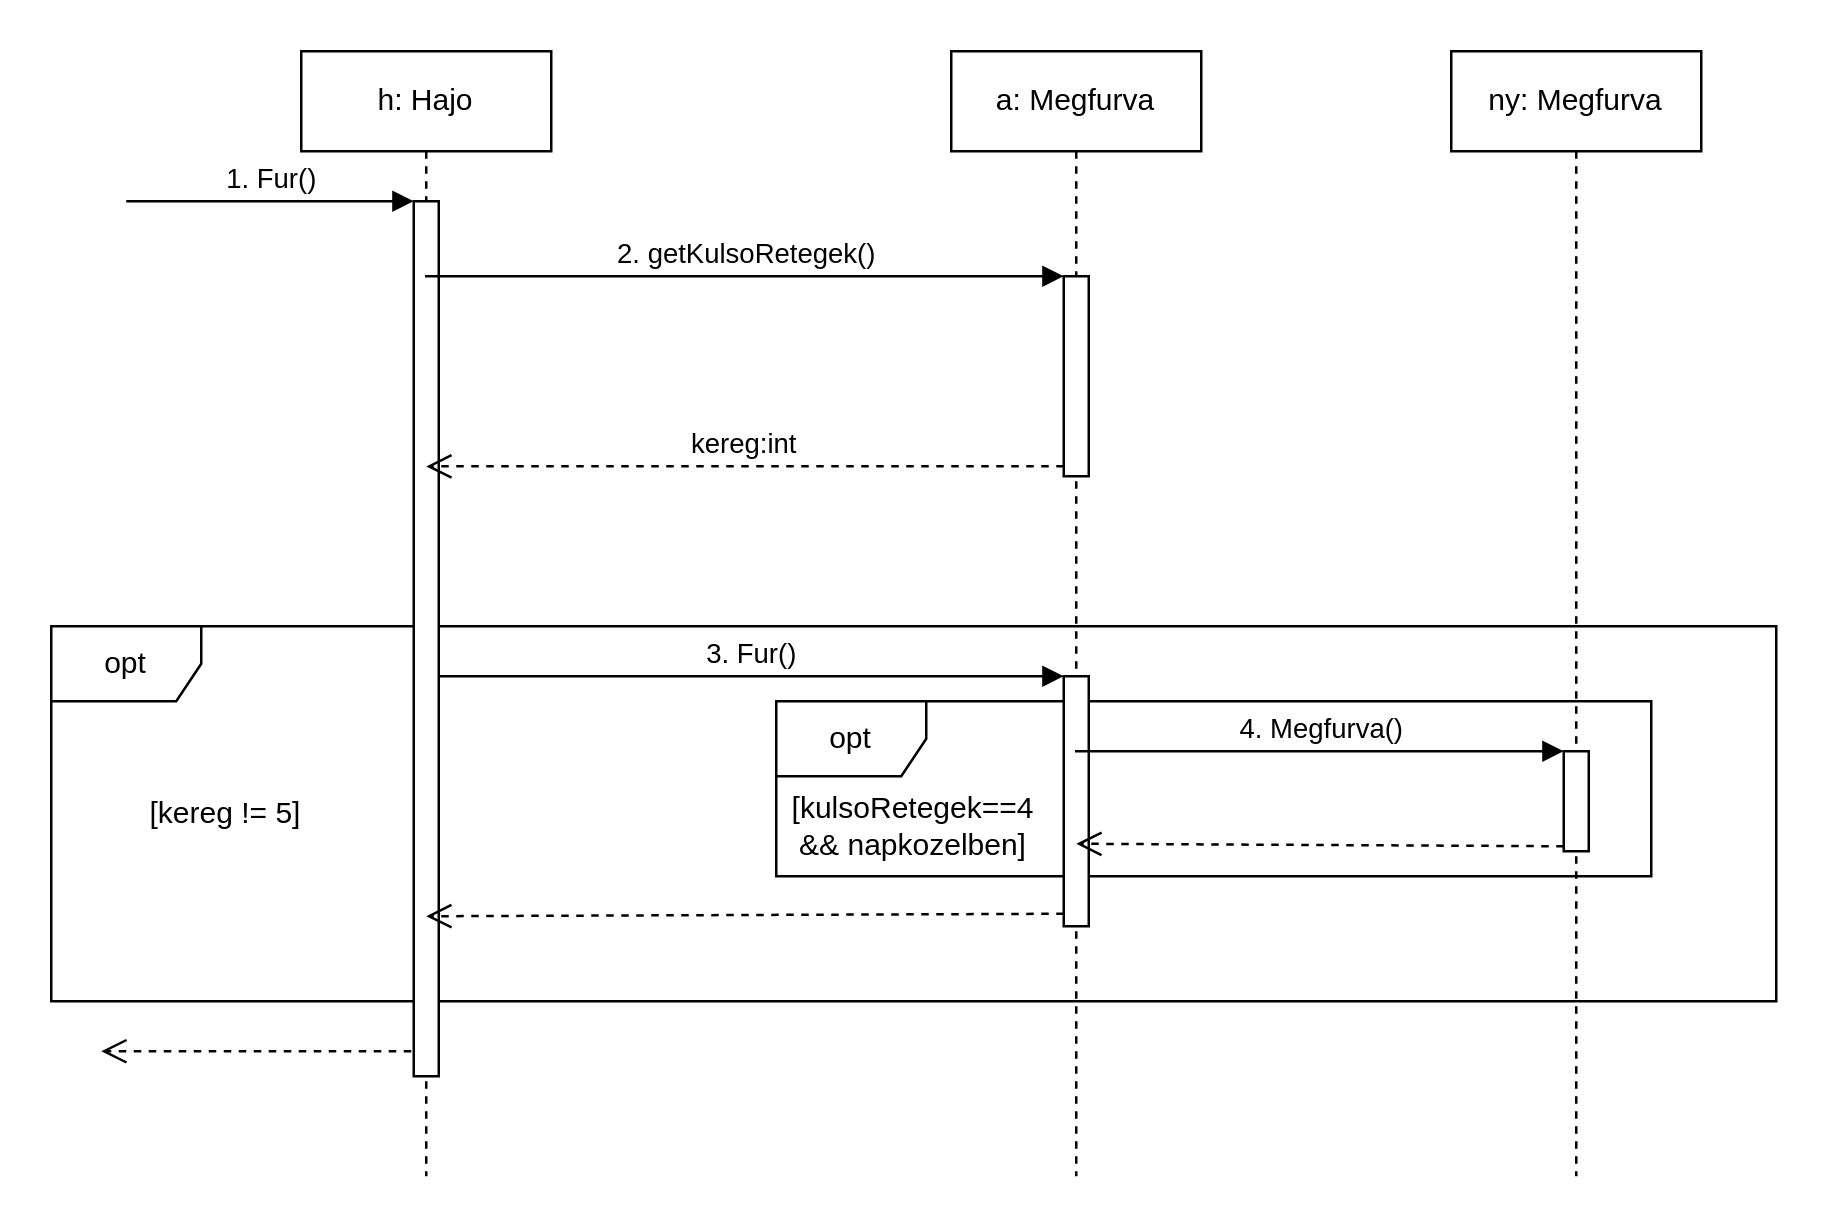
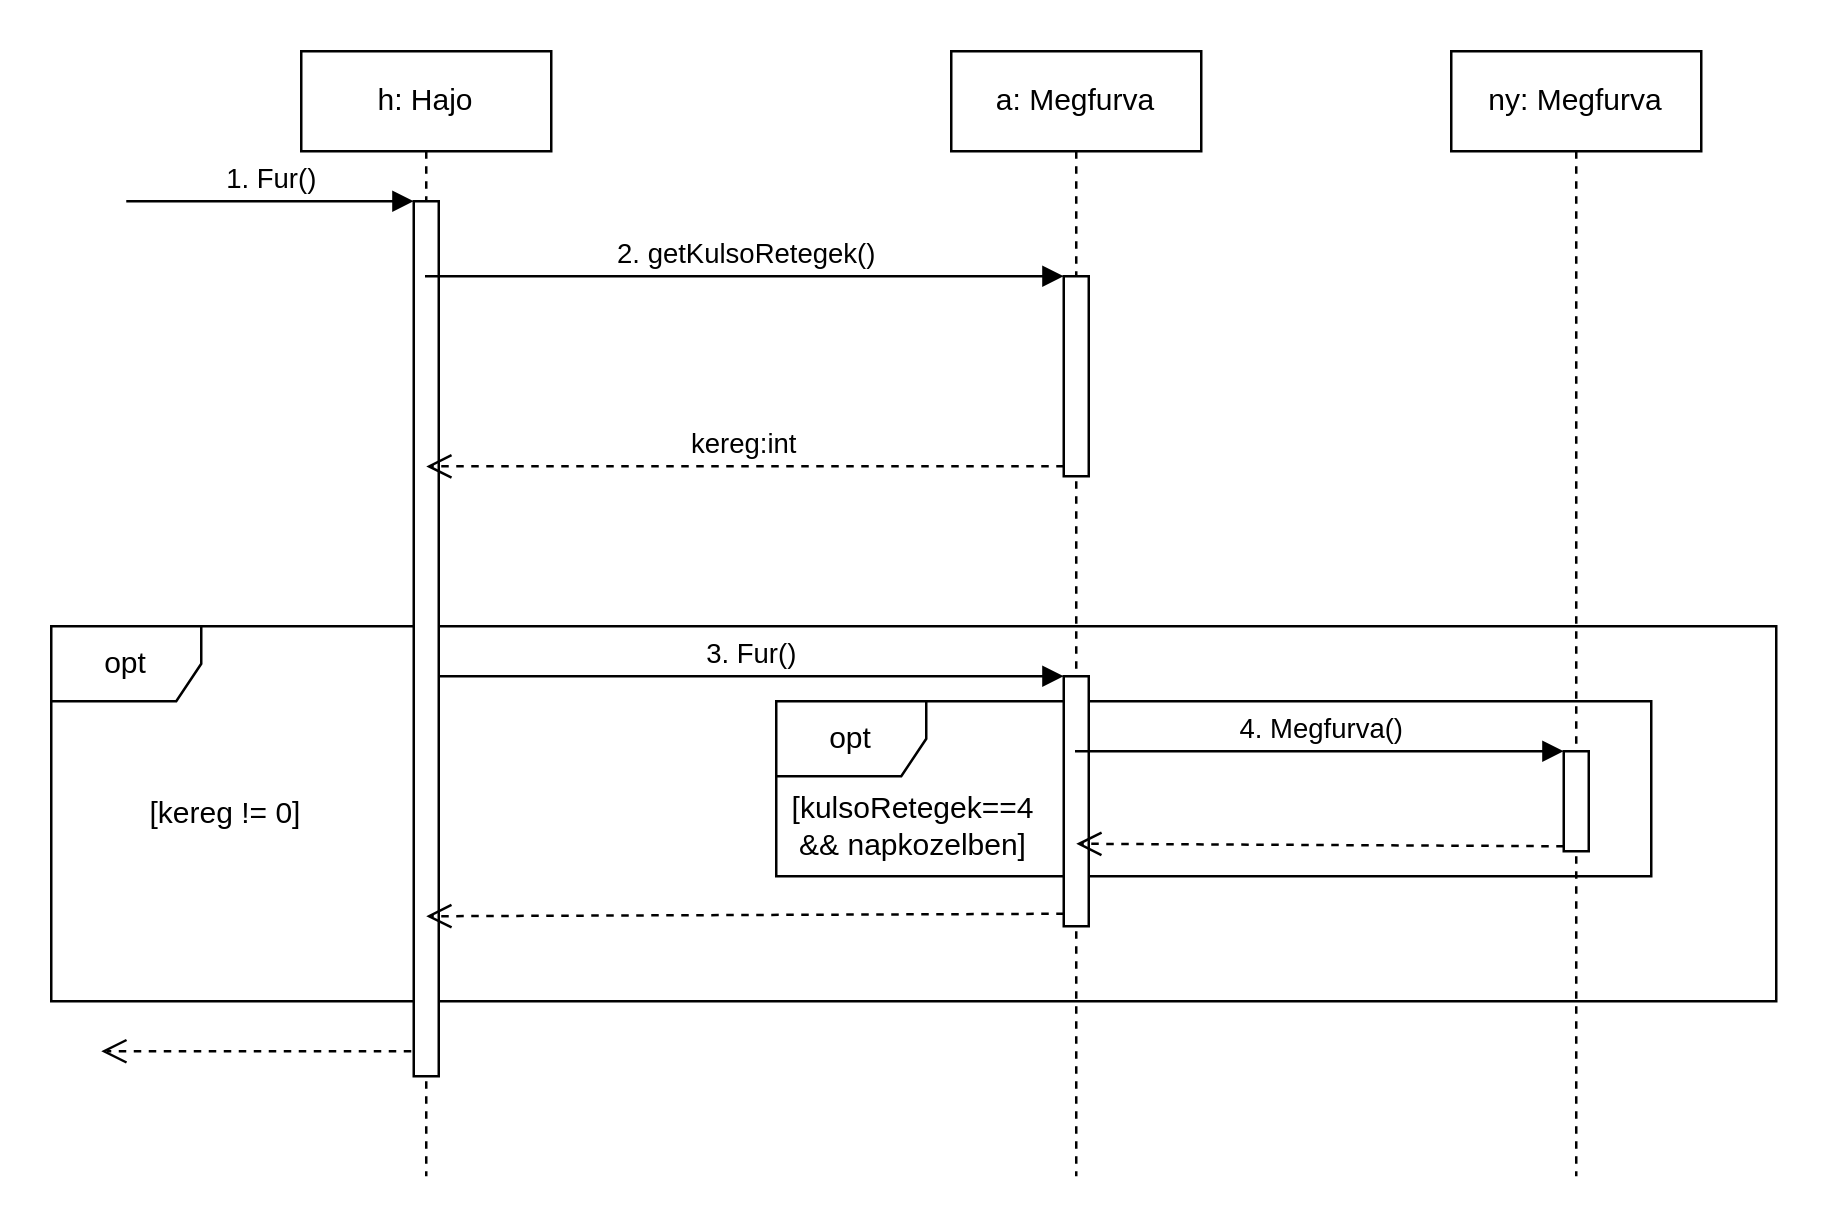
  <mxCell id="0" />
  <mxCell id="1" parent="0" />
  <mxCell id="2" value="opt" style="shape=umlFrame;whiteSpace=wrap;html=1;" parent="1" vertex="1"><mxGeometry x="310" y="280" width="350" height="70" as="geometry" /></mxCell>
  <mxCell id="3" value="opt" style="shape=umlFrame;whiteSpace=wrap;html=1;" parent="1" vertex="1"><mxGeometry x="20" y="250" width="690" height="150" as="geometry" /></mxCell>
  <mxCell id="4" value="h: Hajo" style="shape=umlLifeline;perimeter=lifelinePerimeter;whiteSpace=wrap;html=1;container=1;collapsible=0;recursiveResize=0;outlineConnect=0;" parent="1" vertex="1"><mxGeometry x="120" y="20" width="100" height="450" as="geometry" /></mxCell>
  <mxCell id="5" value="" style="html=1;points=[];perimeter=orthogonalPerimeter;" parent="4" vertex="1"><mxGeometry x="45" y="60" width="10" height="350" as="geometry" /></mxCell>
  <mxCell id="6" value="1. Fur()" style="html=1;verticalAlign=bottom;endArrow=block;entryX=0;entryY=0;" parent="4" target="5" edge="1"><mxGeometry relative="1" as="geometry"><mxPoint x="-70" y="60" as="sourcePoint" /></mxGeometry></mxCell>
  <mxCell id="7" value="a: Megfurva" style="shape=umlLifeline;perimeter=lifelinePerimeter;whiteSpace=wrap;html=1;container=1;collapsible=0;recursiveResize=0;outlineConnect=0;" parent="1" vertex="1"><mxGeometry x="380" y="20" width="100" height="450" as="geometry" /></mxCell>
  <mxCell id="8" value="" style="html=1;points=[];perimeter=orthogonalPerimeter;" parent="7" vertex="1"><mxGeometry x="45" y="250" width="10" height="100" as="geometry" /></mxCell>
  <mxCell id="9" value="" style="html=1;points=[];perimeter=orthogonalPerimeter;" vertex="1" parent="7"><mxGeometry x="45" y="90" width="10" height="80" as="geometry" /></mxCell>
  <mxCell id="10" value="3. Fur()" style="html=1;verticalAlign=bottom;endArrow=block;entryX=0;entryY=0;" parent="1" target="8" edge="1"><mxGeometry relative="1" as="geometry"><mxPoint x="175" y="270" as="sourcePoint" /></mxGeometry></mxCell>
  <mxCell id="11" value="" style="html=1;verticalAlign=bottom;endArrow=open;dashed=1;endSize=8;exitX=0;exitY=0.95;" parent="1" source="8" edge="1"><mxGeometry x="0.022" y="54" relative="1" as="geometry"><mxPoint x="170" y="366" as="targetPoint" /><mxPoint as="offset" /></mxGeometry></mxCell>
- <mxCell id="12" value="[kereg != 5]" style="text;html=1;strokeColor=none;fillColor=none;align=center;verticalAlign=middle;whiteSpace=wrap;rounded=0;" parent="1" vertex="1"><mxGeometry x="40" y="315" width="100" height="20" as="geometry" /></mxCell>
+ <mxCell id="12" value="[kereg != 0]" style="text;html=1;strokeColor=none;fillColor=none;align=center;verticalAlign=middle;whiteSpace=wrap;rounded=0;" parent="1" vertex="1"><mxGeometry x="40" y="315" width="100" height="20" as="geometry" /></mxCell>
  <mxCell id="13" value="ny: Megfurva" style="shape=umlLifeline;perimeter=lifelinePerimeter;whiteSpace=wrap;html=1;container=1;collapsible=0;recursiveResize=0;outlineConnect=0;" parent="1" vertex="1"><mxGeometry x="580" y="20" width="100" height="450" as="geometry" /></mxCell>
  <mxCell id="14" value="" style="html=1;points=[];perimeter=orthogonalPerimeter;" parent="13" vertex="1"><mxGeometry x="45" y="280" width="10" height="40" as="geometry" /></mxCell>
  <mxCell id="15" value="4. Megfurva()" style="html=1;verticalAlign=bottom;endArrow=block;entryX=0;entryY=0;" parent="1" target="14" edge="1"><mxGeometry relative="1" as="geometry"><mxPoint x="429.5" y="300" as="sourcePoint" /></mxGeometry></mxCell>
  <mxCell id="16" value="" style="html=1;verticalAlign=bottom;endArrow=open;dashed=1;endSize=8;exitX=0;exitY=0.95;" parent="1" source="14" edge="1"><mxGeometry x="-0.093" y="52" relative="1" as="geometry"><mxPoint x="430" y="337" as="targetPoint" /><mxPoint as="offset" /></mxGeometry></mxCell>
  <mxCell id="17" value="[kulsoRetegek==4 &amp;amp;&amp;amp; napkozelben]" style="text;html=1;strokeColor=none;fillColor=none;align=center;verticalAlign=middle;whiteSpace=wrap;rounded=0;" parent="1" vertex="1"><mxGeometry x="345" y="325" width="40" height="10" as="geometry" /></mxCell>
  <mxCell id="18" value="" style="html=1;verticalAlign=bottom;endArrow=open;dashed=1;endSize=8;" parent="1" edge="1"><mxGeometry x="0.236" y="77" relative="1" as="geometry"><mxPoint x="40" y="420" as="targetPoint" /><mxPoint as="offset" /><mxPoint x="164" y="420" as="sourcePoint" /><Array as="points" /></mxGeometry></mxCell>
  <mxCell id="19" value="2. getKulsoRetegek()" style="html=1;verticalAlign=bottom;endArrow=block;entryX=0;entryY=0;" edge="1" target="9" parent="1" source="4"><mxGeometry relative="1" as="geometry"><mxPoint x="355" y="110" as="sourcePoint" /></mxGeometry></mxCell>
  <mxCell id="20" value="kereg:int" style="html=1;verticalAlign=bottom;endArrow=open;dashed=1;endSize=8;exitX=0;exitY=0.95;entryX=0.5;entryY=0.303;entryDx=0;entryDy=0;entryPerimeter=0;" edge="1" source="9" parent="1" target="5"><mxGeometry relative="1" as="geometry"><mxPoint x="355" y="186" as="targetPoint" /></mxGeometry></mxCell>
